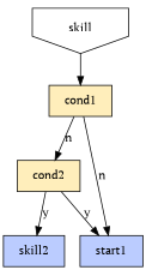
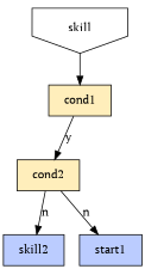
  digraph {
    concentrate=true
    fixedsize=true
    fontname="PT Serif"
    node [fontname="PT Serif" margin="0.25,0.125" shape=rect fillcolor="#FFEEBB" style=filled]
    edge [fontname="PT Serif"]
    n1 [label=skill shape=invhouse fillcolor="" style=""]
    cond1
    cond2
    n4 [fillcolor="#BBCCFF" label=start1]
    skill2 [fillcolor="#BBCCFF"]
    n1 -> cond1
-   cond1 -> cond2 [label=n]
-   cond1 -> n4 [label=n]
-   cond2 -> n4 [label=y]
-   cond2 -> skill2 [label=y]
+   cond1 -> cond2 [label=y]
+   cond2 -> n4 [label=n]
+   cond2 -> skill2 [label=n]
  }
